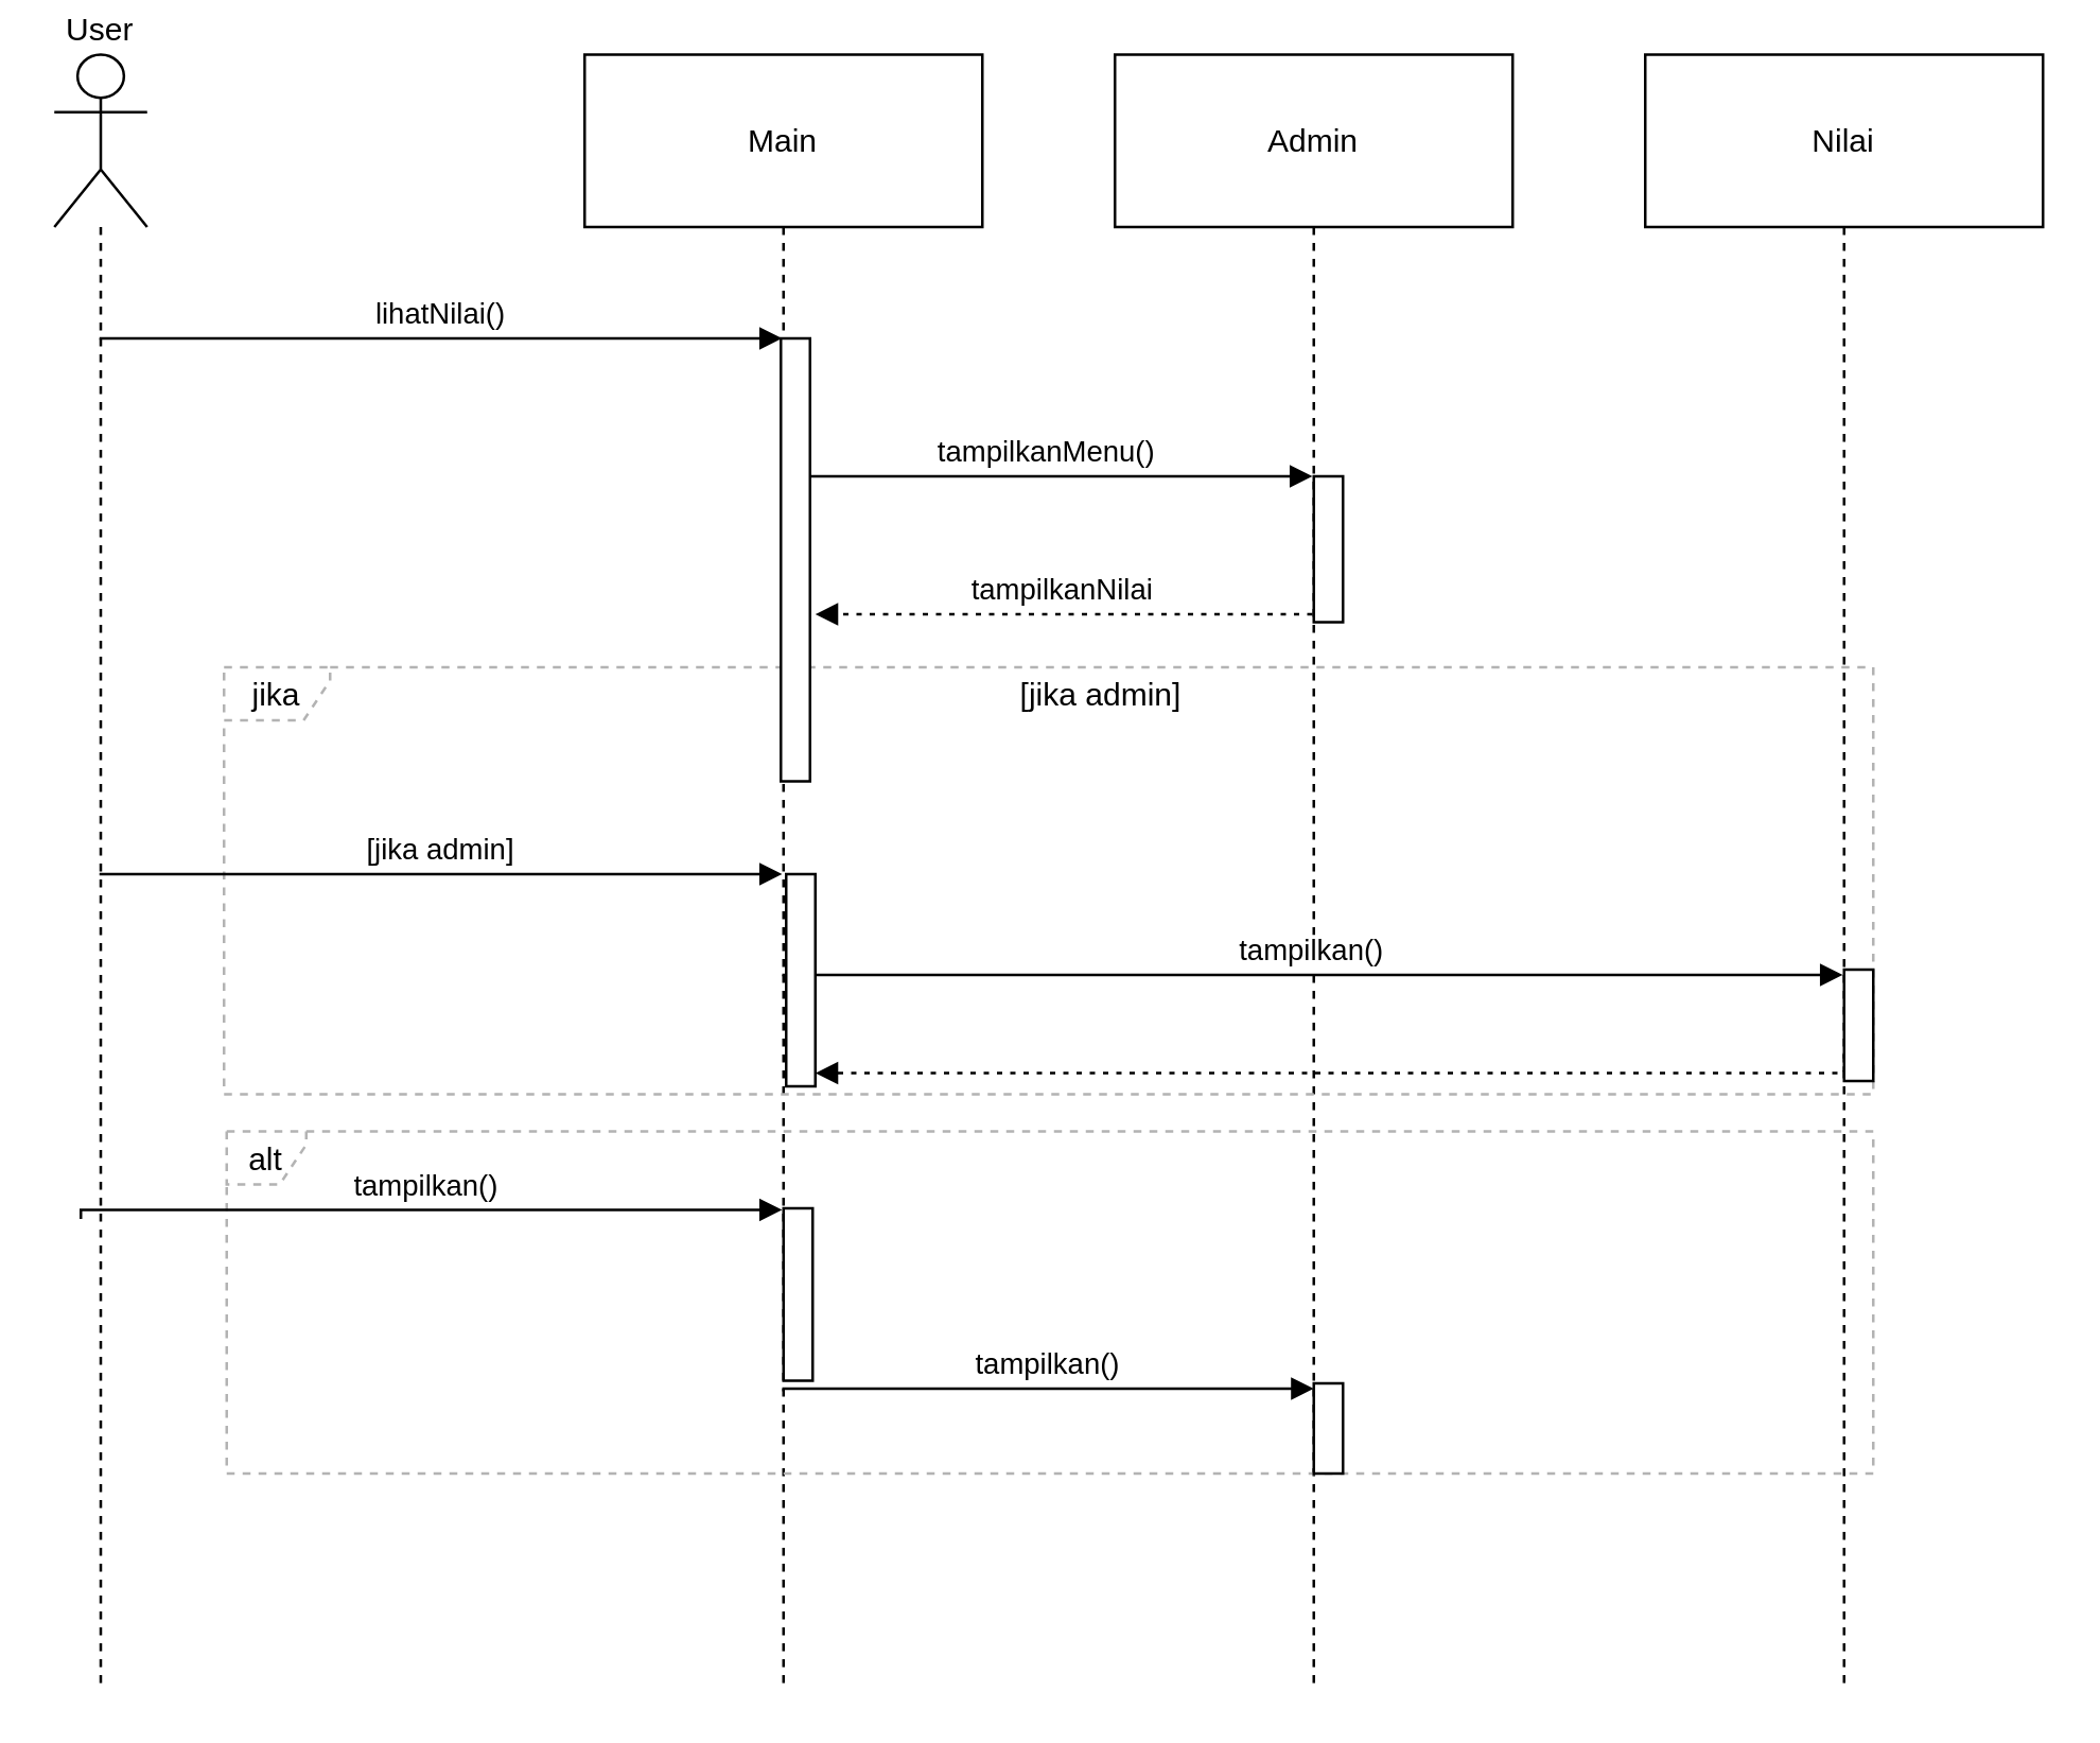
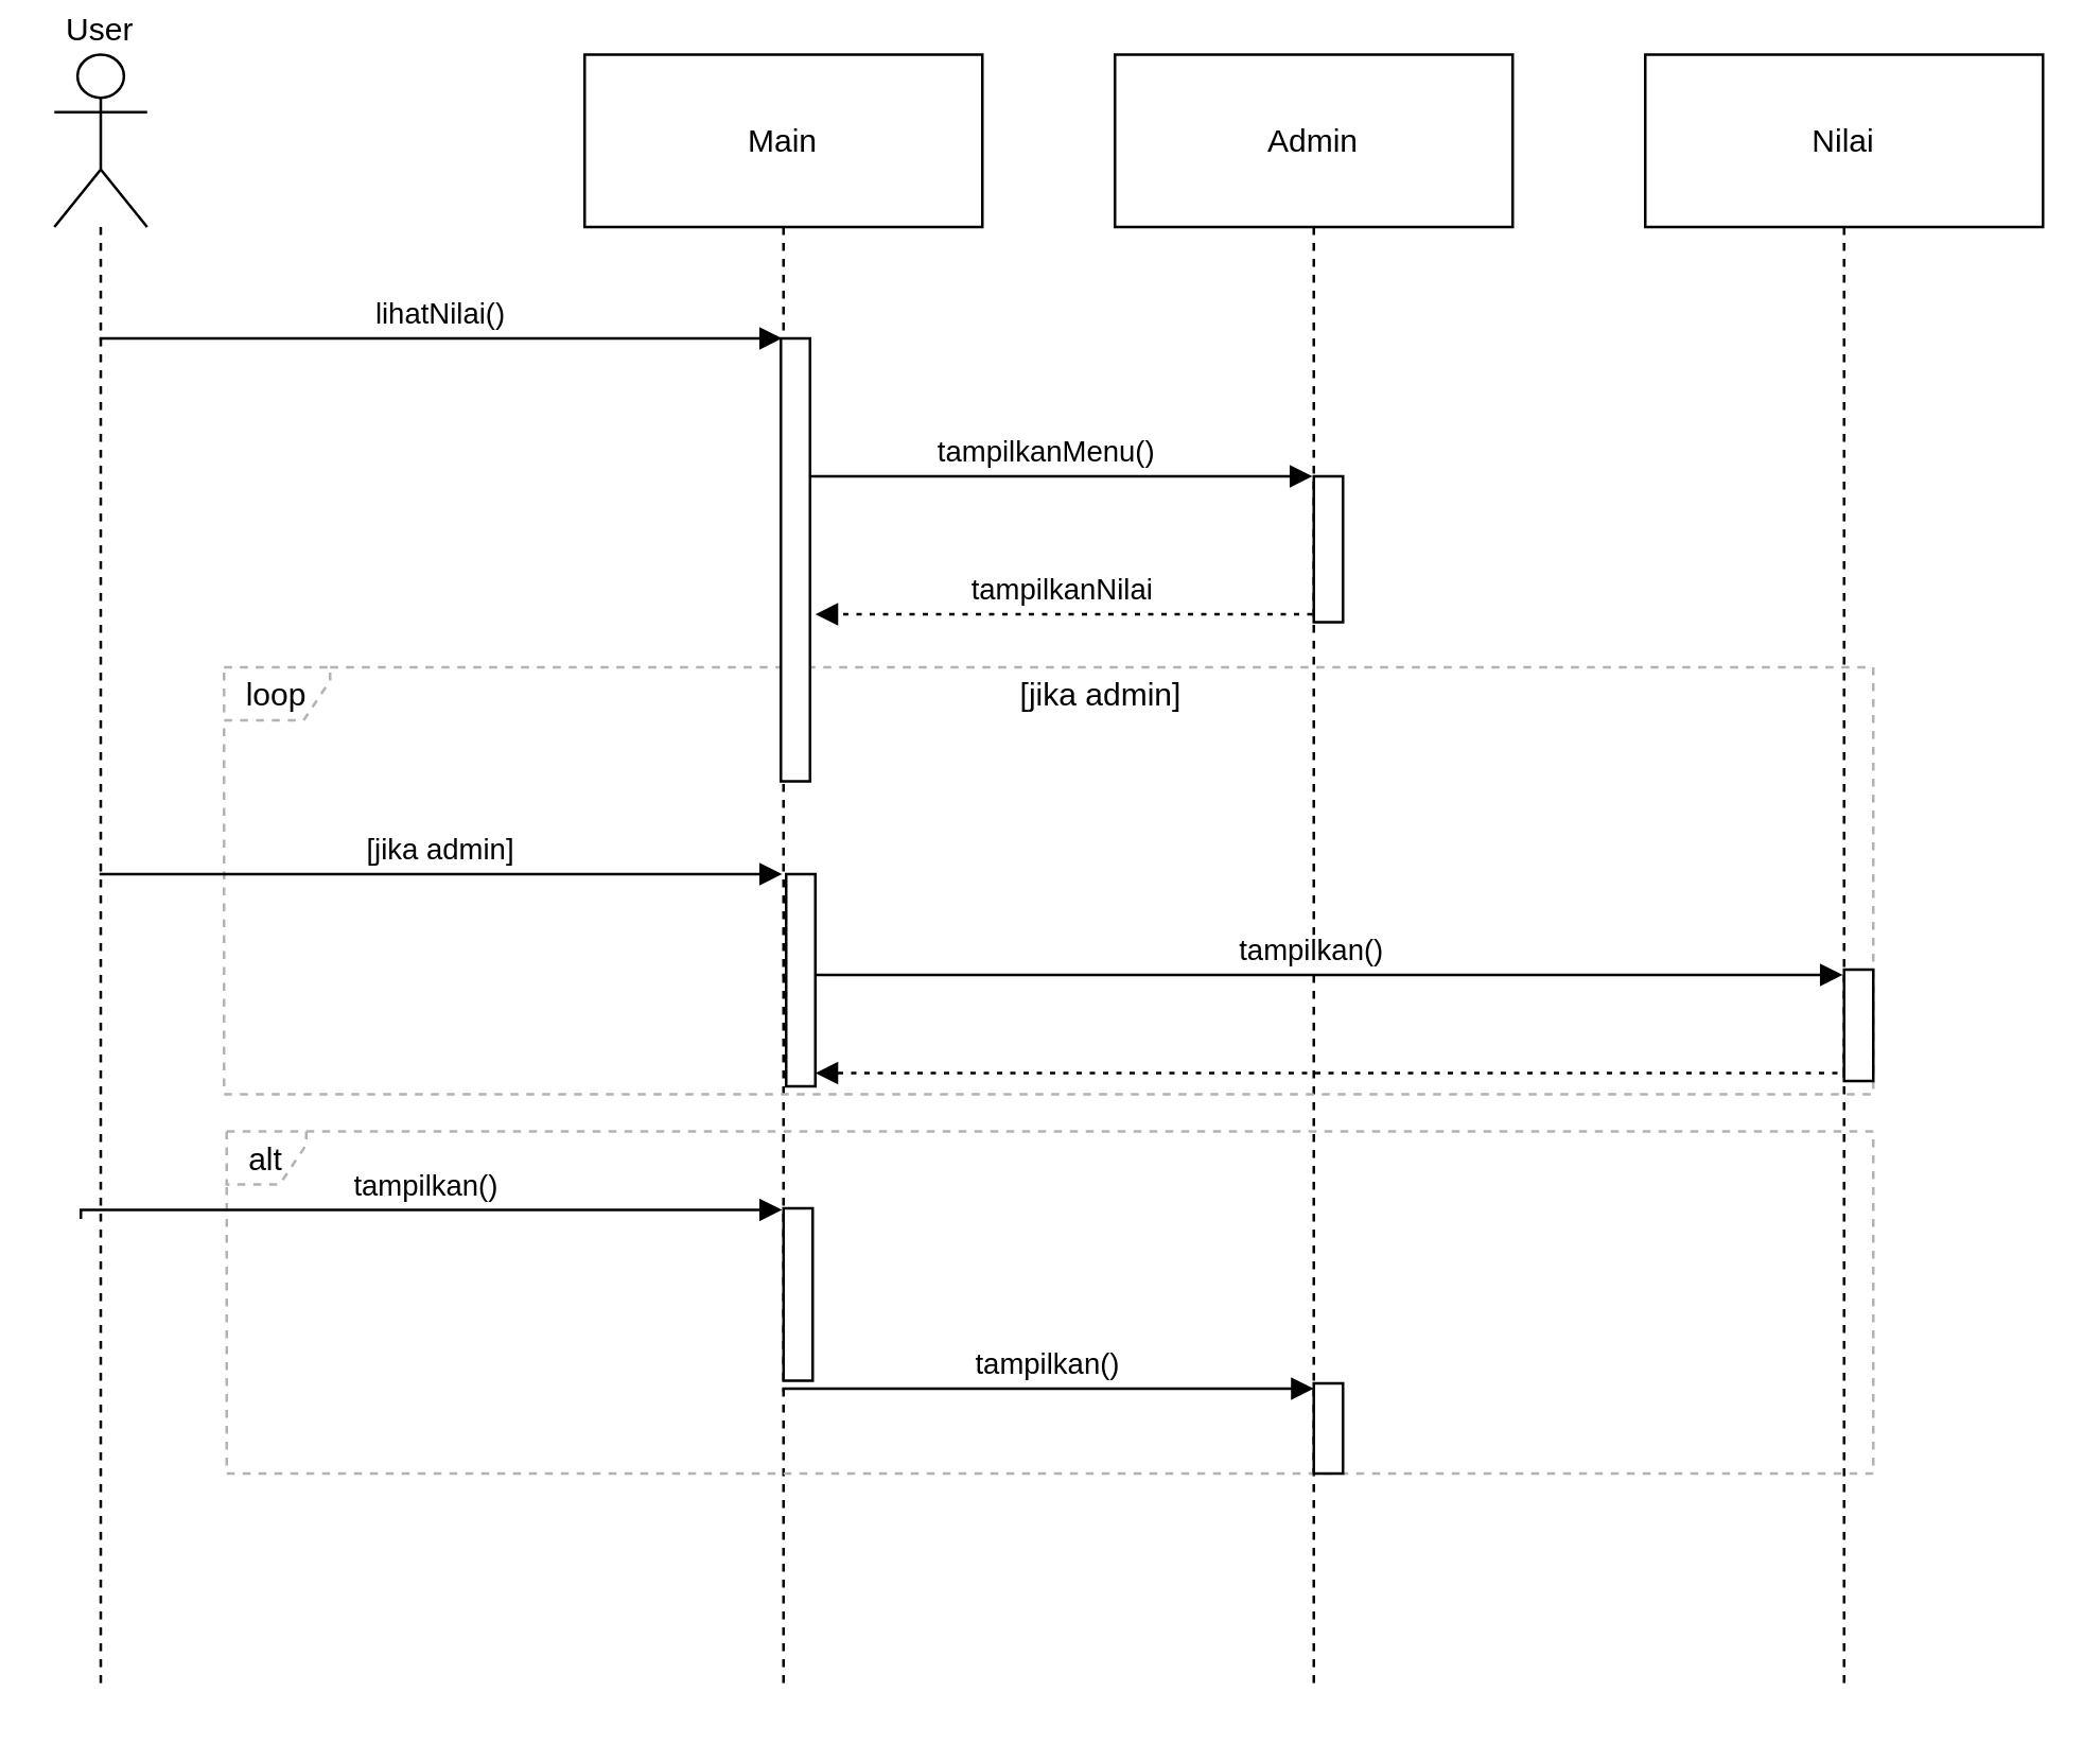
  <mxCell id="0" />
  <mxCell id="1" parent="0" />
  <mxCell id="2" value="User" style="shape=umlLifeline;perimeter=lifelinePerimeter;whiteSpace=wrap;container=1;dropTarget=0;collapsible=0;recursiveResize=0;outlineConnect=0;portConstraint=eastwest;newEdgeStyle={&quot;edgeStyle&quot;:&quot;elbowEdgeStyle&quot;,&quot;elbow&quot;:&quot;vertical&quot;,&quot;curved&quot;:0,&quot;rounded&quot;:0};participant=umlActor;verticalAlign=bottom;labelPosition=center;verticalLabelPosition=top;align=center;size=65;" vertex="1" parent="1"><mxGeometry x="20" y="20" width="35" height="615" as="geometry" /></mxCell>
  <mxCell id="3" value="Main" style="shape=umlLifeline;perimeter=lifelinePerimeter;whiteSpace=wrap;container=1;dropTarget=0;collapsible=0;recursiveResize=0;outlineConnect=0;portConstraint=eastwest;newEdgeStyle={&quot;edgeStyle&quot;:&quot;elbowEdgeStyle&quot;,&quot;elbow&quot;:&quot;vertical&quot;,&quot;curved&quot;:0,&quot;rounded&quot;:0};size=65;" vertex="1" parent="1"><mxGeometry x="220" y="20" width="150" height="615" as="geometry" /></mxCell>
  <mxCell id="4" value="Admin" style="shape=umlLifeline;perimeter=lifelinePerimeter;whiteSpace=wrap;container=1;dropTarget=0;collapsible=0;recursiveResize=0;outlineConnect=0;portConstraint=eastwest;newEdgeStyle={&quot;edgeStyle&quot;:&quot;elbowEdgeStyle&quot;,&quot;elbow&quot;:&quot;vertical&quot;,&quot;curved&quot;:0,&quot;rounded&quot;:0};size=65;" vertex="1" parent="1"><mxGeometry x="420" y="20" width="150" height="615" as="geometry" /></mxCell>
  <mxCell id="5" value="Nilai" style="shape=umlLifeline;perimeter=lifelinePerimeter;whiteSpace=wrap;container=1;dropTarget=0;collapsible=0;recursiveResize=0;outlineConnect=0;portConstraint=eastwest;newEdgeStyle={&quot;edgeStyle&quot;:&quot;elbowEdgeStyle&quot;,&quot;elbow&quot;:&quot;vertical&quot;,&quot;curved&quot;:0,&quot;rounded&quot;:0};size=65;" vertex="1" parent="1"><mxGeometry x="620" y="20" width="150" height="615" as="geometry" /></mxCell>
- <mxCell id="6" value="jika" style="shape=umlFrame;dashed=1;pointerEvents=0;dropTarget=0;strokeColor=#B3B3B3;height=20;width=40" vertex="1" parent="1"><mxGeometry x="84" y="251" width="622" height="161" as="geometry" /></mxCell>
+ <mxCell id="6" value="loop" style="shape=umlFrame;dashed=1;pointerEvents=0;dropTarget=0;strokeColor=#B3B3B3;height=20;width=40" vertex="1" parent="1"><mxGeometry x="84" y="251" width="622" height="161" as="geometry" /></mxCell>
  <mxCell id="7" value="[jika admin]" style="text;strokeColor=none;fillColor=none;align=center;verticalAlign=middle;whiteSpace=wrap;" vertex="1" parent="6"><mxGeometry x="40" width="582" height="21.467" as="geometry" /></mxCell>
  <mxCell id="8" value="alt" style="shape=umlFrame;dashed=1;pointerEvents=0;dropTarget=0;strokeColor=#B3B3B3;height=20;width=30" vertex="1" parent="1"><mxGeometry x="85" y="426" width="621" height="129" as="geometry" /></mxCell>
  <mxCell id="9" value="" style="text;strokeColor=none;fillColor=none;align=center;verticalAlign=middle;whiteSpace=wrap;" vertex="1" parent="8"><mxGeometry x="44.147" width="576.853" height="20" as="geometry" /></mxCell>
  <mxCell id="10" value="lihatNilai()" style="verticalAlign=bottom;edgeStyle=elbowEdgeStyle;elbow=vertical;curved=0;rounded=0;endArrow=block;" edge="1" parent="1" source="2" target="3"><mxGeometry relative="1" as="geometry"><Array as="points"><mxPoint x="204" y="127" /></Array></mxGeometry></mxCell>
  <mxCell id="11" value="tampilkanMenu()" style="verticalAlign=bottom;edgeStyle=elbowEdgeStyle;elbow=vertical;curved=0;rounded=0;endArrow=block;" edge="1" parent="1" source="3" target="4"><mxGeometry relative="1" as="geometry"><Array as="points"><mxPoint x="404" y="179" /></Array></mxGeometry></mxCell>
  <mxCell id="12" value="tampilkanNilai" style="verticalAlign=bottom;edgeStyle=elbowEdgeStyle;elbow=vertical;curved=0;rounded=0;dashed=1;dashPattern=2 3;endArrow=block;" edge="1" parent="1" source="4"><mxGeometry relative="1" as="geometry"><Array as="points"><mxPoint x="407" y="231" /></Array><mxPoint x="307" y="231" as="targetPoint" /></mxGeometry></mxCell>
  <mxCell id="13" value="[jika admin]" style="verticalAlign=bottom;edgeStyle=elbowEdgeStyle;elbow=vertical;curved=0;rounded=0;endArrow=block;" edge="1" parent="1" source="2" target="3"><mxGeometry relative="1" as="geometry"><Array as="points"><mxPoint x="204" y="329" /></Array></mxGeometry></mxCell>
  <mxCell id="14" value="tampilkan()" style="verticalAlign=bottom;edgeStyle=elbowEdgeStyle;elbow=vertical;curved=0;rounded=0;endArrow=block;" edge="1" parent="1" source="3" target="5"><mxGeometry relative="1" as="geometry"><Array as="points"><mxPoint x="511" y="367" /><mxPoint x="504" y="381" /></Array></mxGeometry></mxCell>
  <mxCell id="15" value="tampilkan()" style="verticalAlign=bottom;edgeStyle=elbowEdgeStyle;elbow=vertical;curved=0;rounded=0;endArrow=block;exitX=-0.001;exitY=0.298;exitDx=0;exitDy=0;exitPerimeter=0;" edge="1" parent="1" target="3"><mxGeometry relative="1" as="geometry"><Array as="points"><mxPoint x="255.62" y="455.56" /><mxPoint x="181.62" y="455.56" /><mxPoint x="240.12" y="473.56" /></Array><mxPoint x="29.999" y="459.002" as="sourcePoint" /><mxPoint x="441.12" y="455.56" as="targetPoint" /></mxGeometry></mxCell>
  <mxCell id="16" value="" style="rounded=0;whiteSpace=wrap;html=1;" vertex="1" parent="1"><mxGeometry x="294" y="127" width="11" height="167" as="geometry" /></mxCell>
  <mxCell id="17" value="" style="rounded=0;whiteSpace=wrap;html=1;" vertex="1" parent="1"><mxGeometry x="495" y="179" width="11" height="55" as="geometry" /></mxCell>
  <mxCell id="18" value="" style="rounded=0;whiteSpace=wrap;html=1;" vertex="1" parent="1"><mxGeometry x="296" y="329" width="11" height="80" as="geometry" /></mxCell>
  <mxCell id="19" value="" style="rounded=0;whiteSpace=wrap;html=1;" vertex="1" parent="1"><mxGeometry x="695" y="365" width="11" height="42" as="geometry" /></mxCell>
  <mxCell id="20" value="" style="verticalAlign=bottom;edgeStyle=elbowEdgeStyle;elbow=vertical;curved=0;rounded=0;dashed=1;dashPattern=2 3;endArrow=block;exitX=0;exitY=0.75;exitDx=0;exitDy=0;" edge="1" parent="1" source="19"><mxGeometry relative="1" as="geometry"><Array as="points"><mxPoint x="407" y="404" /></Array><mxPoint x="495" y="404" as="sourcePoint" /><mxPoint x="307" y="404" as="targetPoint" /></mxGeometry></mxCell>
  <mxCell id="21" value="" style="rounded=0;whiteSpace=wrap;html=1;" vertex="1" parent="1"><mxGeometry x="295" y="455" width="11" height="65" as="geometry" /></mxCell>
  <mxCell id="22" value="tampilkan()" style="verticalAlign=bottom;edgeStyle=elbowEdgeStyle;elbow=vertical;curved=0;rounded=0;endArrow=block;" edge="1" parent="1"><mxGeometry relative="1" as="geometry"><Array as="points" /><mxPoint x="295" y="524" as="sourcePoint" /><mxPoint x="495" y="522.61" as="targetPoint" /></mxGeometry></mxCell>
  <mxCell id="23" value="" style="rounded=0;whiteSpace=wrap;html=1;" vertex="1" parent="1"><mxGeometry x="495" y="521" width="11" height="34" as="geometry" /></mxCell>
